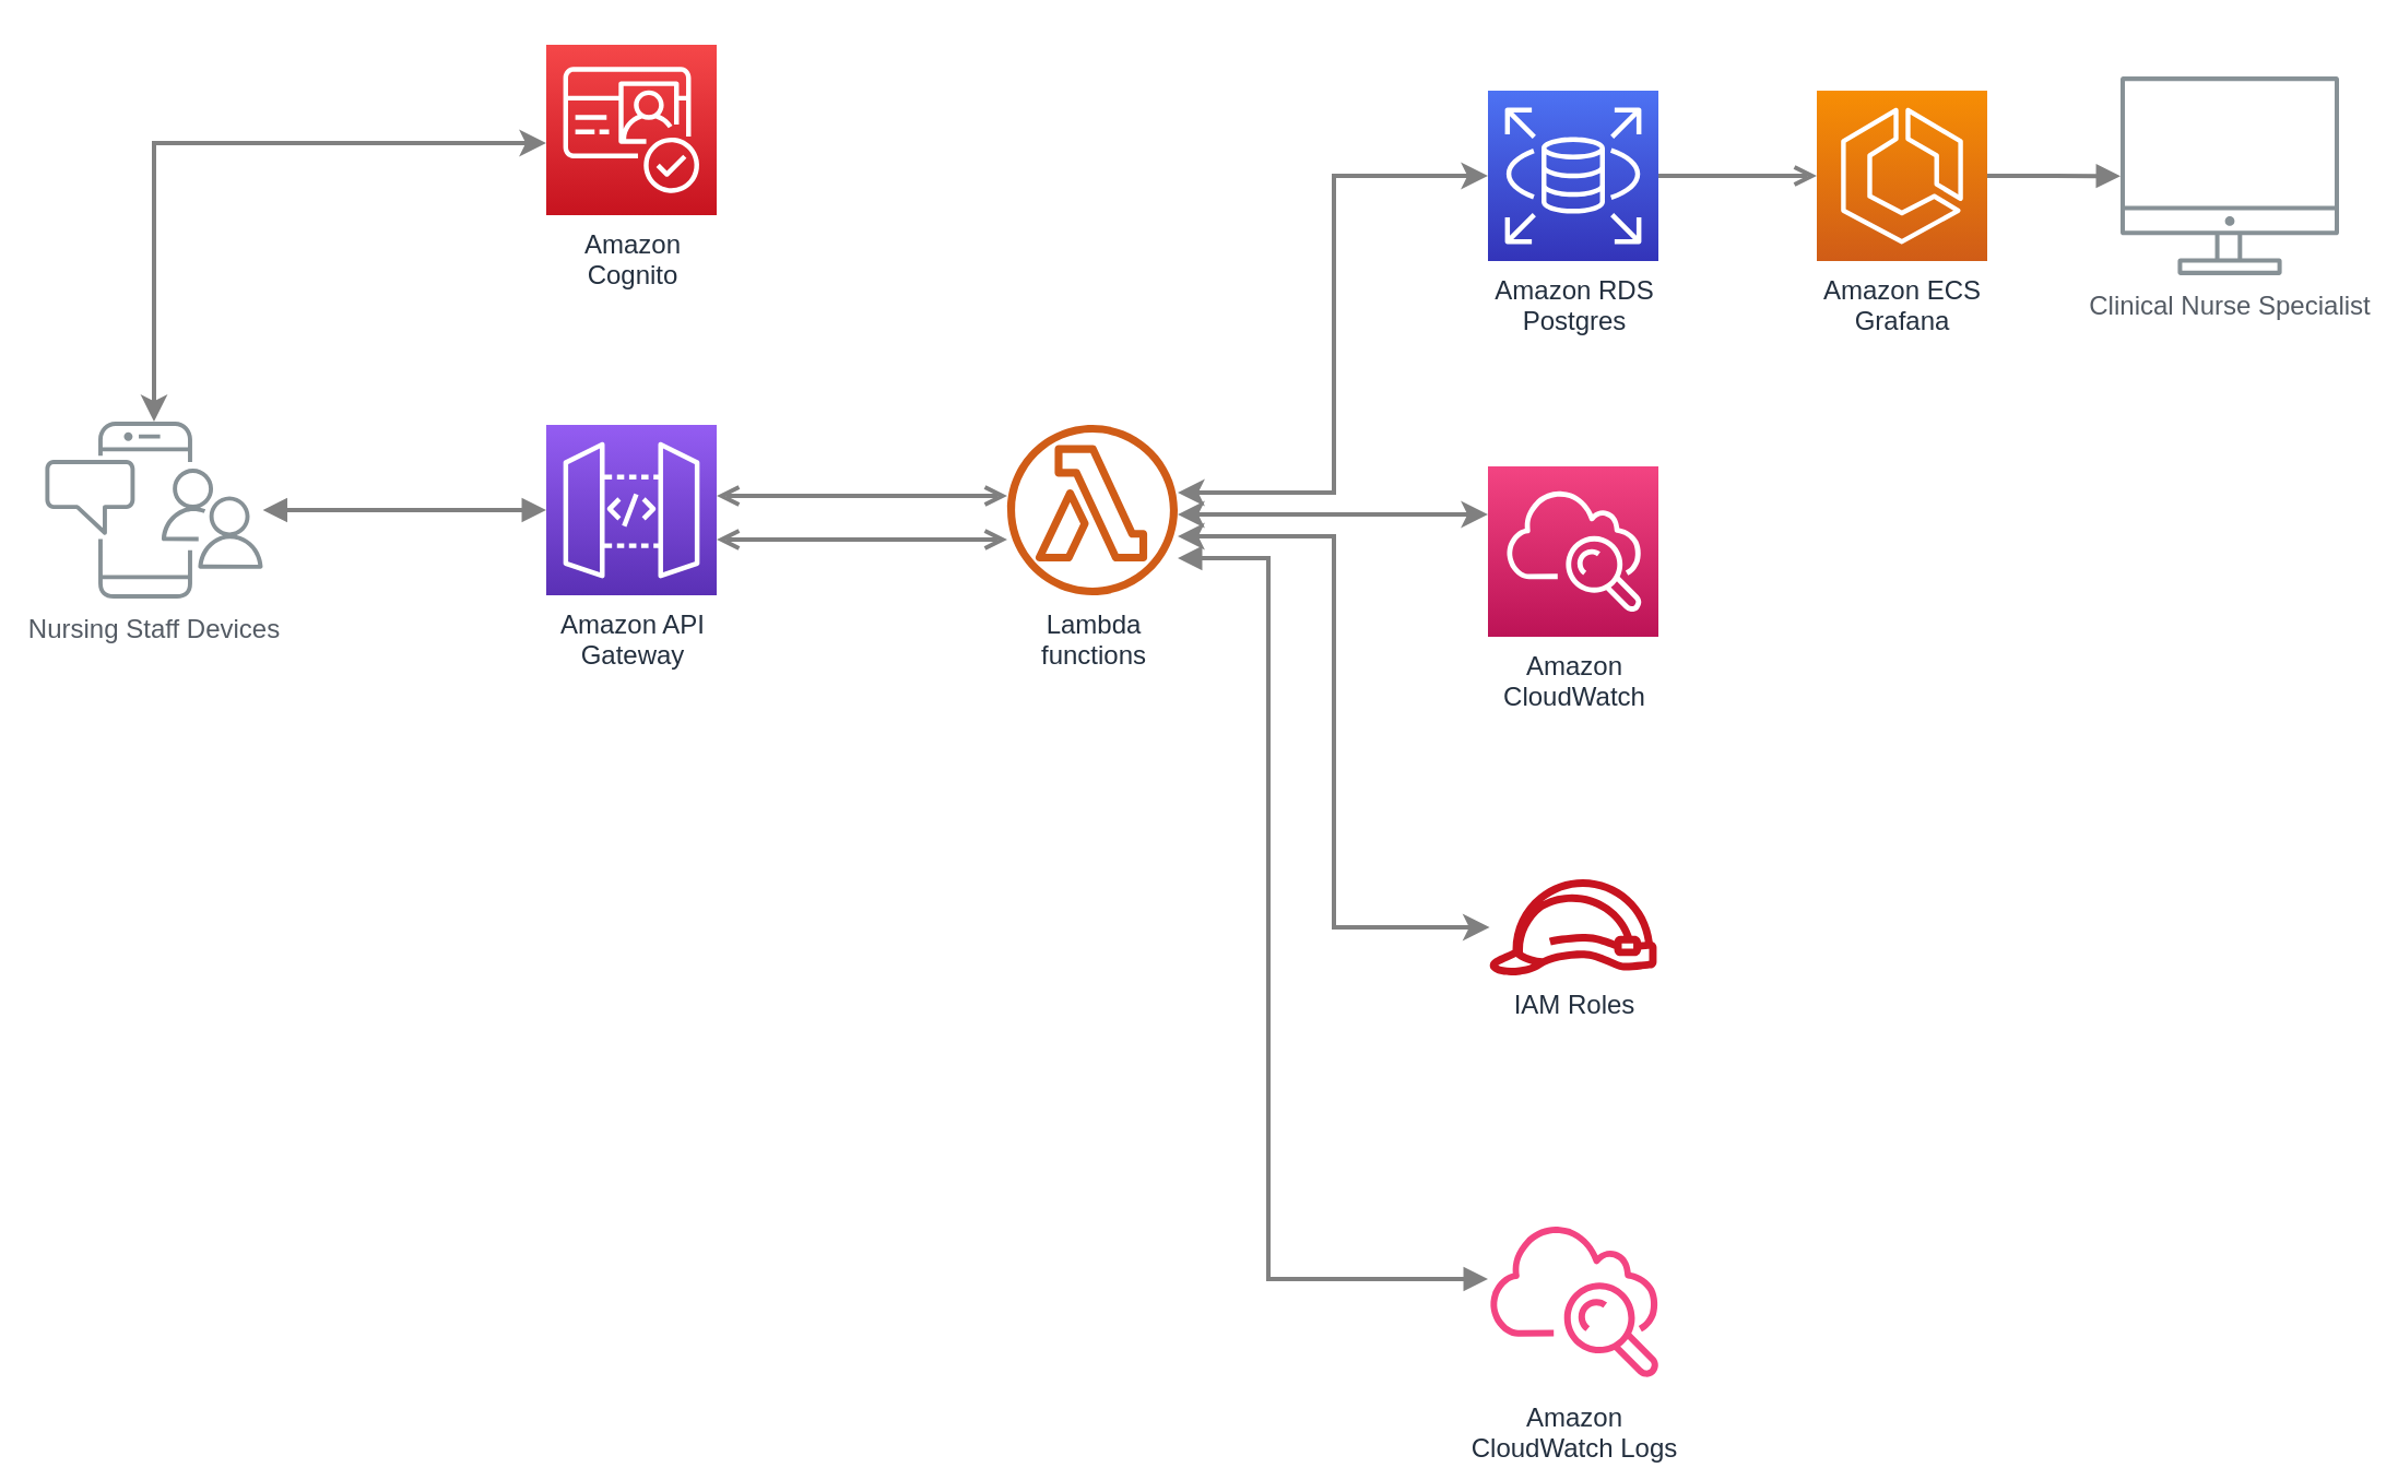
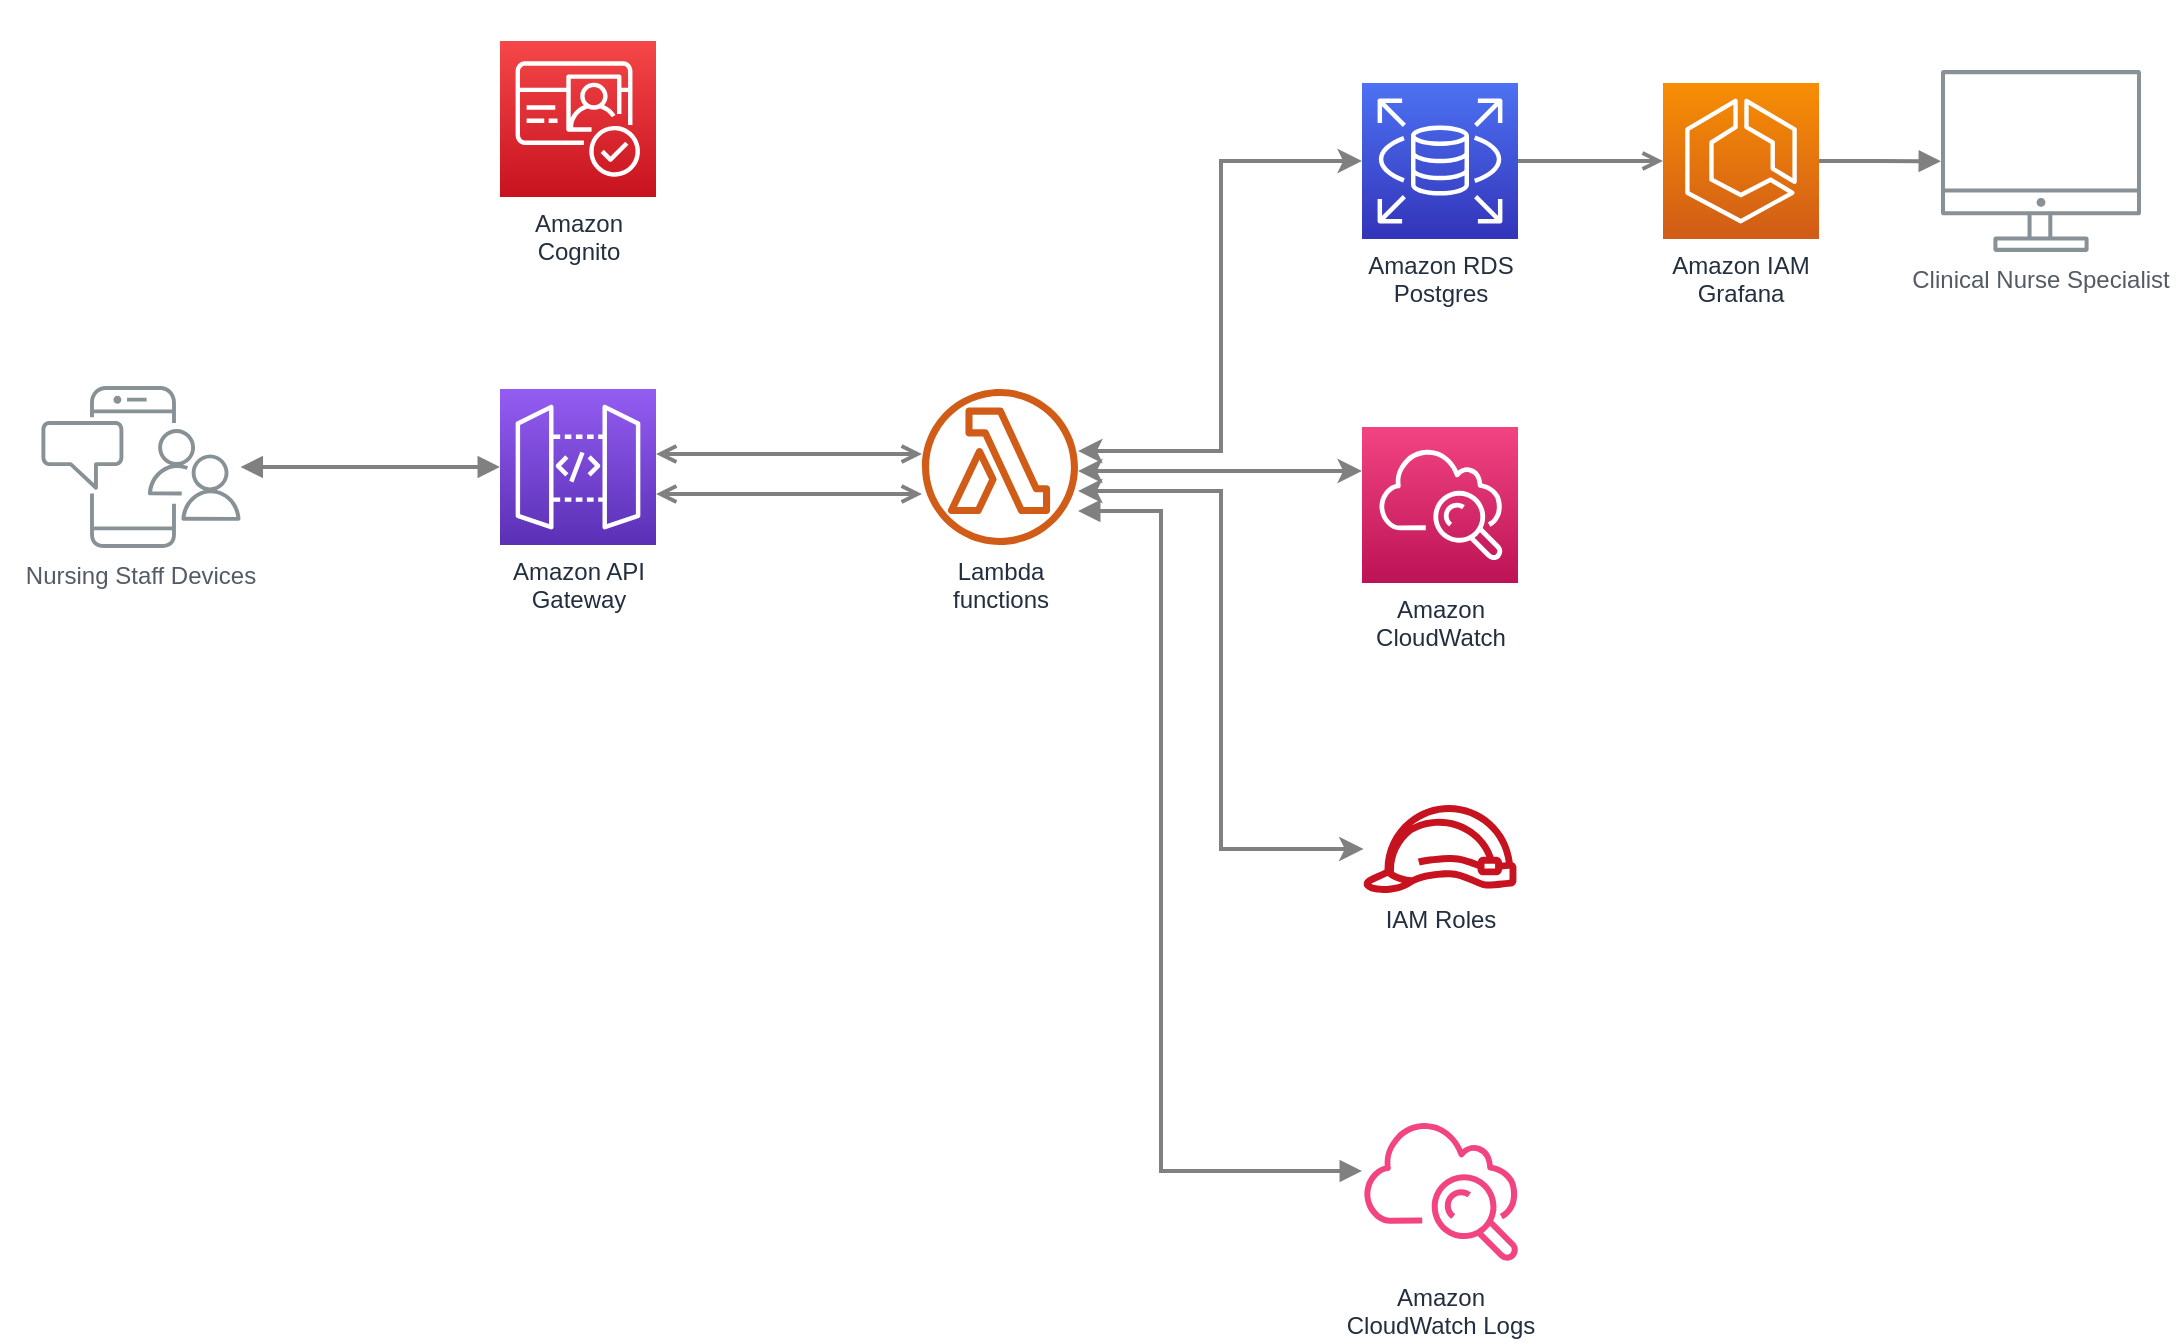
  <mxCell id="0" />
  <mxCell id="1" parent="0" />
  <mxCell id="2" style="edgeStyle=orthogonalEdgeStyle;rounded=0;orthogonalLoop=1;jettySize=auto;html=1;startArrow=block;startFill=1;endArrow=block;endFill=1;strokeWidth=2;strokeColor=#808080;" parent="1" source="7" target="8" edge="1"><mxGeometry relative="1" as="geometry"><Array as="points" /><mxPoint x="210" y="245" as="targetPoint" /></mxGeometry></mxCell>
  <mxCell id="3" style="edgeStyle=orthogonalEdgeStyle;rounded=0;orthogonalLoop=1;jettySize=auto;html=1;startArrow=open;startFill=0;endArrow=open;endFill=0;strokeWidth=2;strokeColor=#808080;" parent="1" source="8" target="12" edge="1"><mxGeometry relative="1" as="geometry"><Array as="points"><mxPoint x="390.5" y="246.5" /><mxPoint x="390.5" y="246.5" /></Array></mxGeometry></mxCell>
  <mxCell id="4" style="edgeStyle=orthogonalEdgeStyle;rounded=0;orthogonalLoop=1;jettySize=auto;html=1;startArrow=block;startFill=1;endArrow=block;endFill=1;strokeWidth=2;strokeColor=#808080;" parent="1" source="12" target="15" edge="1"><mxGeometry relative="1" as="geometry"><Array as="points"><mxPoint x="580" y="255" /><mxPoint x="580" y="585" /></Array></mxGeometry></mxCell>
  <mxCell id="5" style="edgeStyle=orthogonalEdgeStyle;rounded=0;orthogonalLoop=1;jettySize=auto;html=1;startArrow=open;startFill=0;endArrow=open;endFill=0;strokeWidth=2;strokeColor=#808080;" parent="1" source="8" target="12" edge="1"><mxGeometry relative="1" as="geometry"><mxPoint x="337.5" y="241.5" as="sourcePoint" /><mxPoint x="470.5" y="241.5" as="targetPoint" /><Array as="points"><mxPoint x="390.5" y="226.5" /><mxPoint x="390.5" y="226.5" /></Array></mxGeometry></mxCell>
- <mxCell id="6" style="edgeStyle=orthogonalEdgeStyle;rounded=0;orthogonalLoop=1;jettySize=auto;html=1;strokeWidth=2;strokeColor=#808080;startArrow=classic;startFill=1;" edge="1" parent="1" source="7" target="18"><mxGeometry relative="1" as="geometry"><mxPoint x="249.5" y="394" as="targetPoint" /><Array as="points"><mxPoint x="70" y="65" /></Array></mxGeometry></mxCell>
  <mxCell id="7" value="Nursing Staff Devices" style="outlineConnect=0;gradientColor=none;fontColor=#545B64;strokeColor=none;fillColor=#879196;dashed=0;verticalLabelPosition=bottom;verticalAlign=top;align=center;html=1;fontSize=12;fontStyle=0;aspect=fixed;shape=mxgraph.aws4.illustration_notification;pointerEvents=1;labelBackgroundColor=#ffffff;" parent="1" vertex="1"><mxGeometry x="20" y="192.5" width="100" height="81" as="geometry" /></mxCell>
  <mxCell id="8" value="Amazon API&lt;br&gt;Gateway&lt;br&gt;" style="outlineConnect=0;fontColor=#232F3E;gradientColor=#945DF2;gradientDirection=north;fillColor=#5A30B5;strokeColor=#ffffff;dashed=0;verticalLabelPosition=bottom;verticalAlign=top;align=center;html=1;fontSize=12;fontStyle=0;aspect=fixed;shape=mxgraph.aws4.resourceIcon;resIcon=mxgraph.aws4.api_gateway;labelBackgroundColor=#ffffff;" parent="1" vertex="1"><mxGeometry x="249.5" y="194" width="78" height="78" as="geometry" /></mxCell>
  <mxCell id="9" style="edgeStyle=orthogonalEdgeStyle;rounded=0;orthogonalLoop=1;jettySize=auto;html=1;entryX=0;entryY=0.5;entryDx=0;entryDy=0;entryPerimeter=0;startArrow=classic;startFill=1;strokeColor=#808080;strokeWidth=2;" edge="1" parent="1" source="12" target="17"><mxGeometry relative="1" as="geometry"><Array as="points"><mxPoint x="610" y="225" /><mxPoint x="610" y="80" /></Array></mxGeometry></mxCell>
  <mxCell id="10" style="edgeStyle=orthogonalEdgeStyle;rounded=0;orthogonalLoop=1;jettySize=auto;html=1;startArrow=classic;startFill=1;strokeColor=#808080;strokeWidth=2;" edge="1" parent="1" source="12" target="13"><mxGeometry relative="1" as="geometry"><Array as="points"><mxPoint x="590" y="235" /><mxPoint x="590" y="235" /></Array></mxGeometry></mxCell>
  <mxCell id="11" style="edgeStyle=orthogonalEdgeStyle;rounded=0;orthogonalLoop=1;jettySize=auto;html=1;startArrow=classic;startFill=1;strokeColor=#808080;strokeWidth=2;" edge="1" parent="1" source="12" target="14"><mxGeometry relative="1" as="geometry"><Array as="points"><mxPoint x="610" y="245" /><mxPoint x="610" y="424" /></Array></mxGeometry></mxCell>
  <mxCell id="12" value="Lambda&lt;br&gt;&lt;div&gt;functions&lt;/div&gt;" style="outlineConnect=0;fontColor=#232F3E;gradientColor=none;fillColor=#D05C17;strokeColor=none;dashed=0;verticalLabelPosition=bottom;verticalAlign=top;align=center;html=1;fontSize=12;fontStyle=0;aspect=fixed;pointerEvents=1;shape=mxgraph.aws4.lambda_function;labelBackgroundColor=#ffffff;" parent="1" vertex="1"><mxGeometry x="460.5" y="194" width="78" height="78" as="geometry" /></mxCell>
  <mxCell id="13" value="Amazon&lt;br&gt;CloudWatch&lt;br&gt;" style="outlineConnect=0;fontColor=#232F3E;gradientColor=#F34482;gradientDirection=north;fillColor=#BC1356;strokeColor=#ffffff;dashed=0;verticalLabelPosition=bottom;verticalAlign=top;align=center;html=1;fontSize=12;fontStyle=0;aspect=fixed;shape=mxgraph.aws4.resourceIcon;resIcon=mxgraph.aws4.cloudwatch;labelBackgroundColor=#ffffff;" parent="1" vertex="1"><mxGeometry x="680.5" y="213" width="78" height="78" as="geometry" /></mxCell>
  <mxCell id="14" value="IAM Roles" style="outlineConnect=0;fontColor=#232F3E;gradientColor=none;fillColor=#C7131F;strokeColor=none;dashed=0;verticalLabelPosition=bottom;verticalAlign=top;align=center;html=1;fontSize=12;fontStyle=0;aspect=fixed;pointerEvents=1;shape=mxgraph.aws4.role;labelBackgroundColor=#ffffff;" parent="1" vertex="1"><mxGeometry x="680.5" y="402" width="78" height="44" as="geometry" /></mxCell>
  <mxCell id="15" value="Amazon&lt;br&gt;CloudWatch Logs&lt;br&gt;" style="outlineConnect=0;fontColor=#232F3E;gradientColor=none;gradientDirection=north;fillColor=#F34482;strokeColor=none;dashed=0;verticalLabelPosition=bottom;verticalAlign=top;align=center;html=1;fontSize=12;fontStyle=0;aspect=fixed;shape=mxgraph.aws4.cloudwatch;labelBackgroundColor=#ffffff;" parent="1" vertex="1"><mxGeometry x="680.5" y="556.5" width="78" height="78" as="geometry" /></mxCell>
  <mxCell id="16" style="edgeStyle=orthogonalEdgeStyle;rounded=0;orthogonalLoop=1;jettySize=auto;html=1;exitX=1;exitY=0.5;exitDx=0;exitDy=0;exitPerimeter=0;startArrow=none;startFill=0;endArrow=open;endFill=1;strokeColor=#808080;strokeWidth=2;" edge="1" parent="1" source="17" target="20"><mxGeometry relative="1" as="geometry" /></mxCell>
  <mxCell id="17" value="&lt;div&gt;Amazon RDS&lt;/div&gt;&lt;div&gt;Postgres&lt;br&gt;&lt;/div&gt;" style="sketch=0;points=[[0,0,0],[0.25,0,0],[0.5,0,0],[0.75,0,0],[1,0,0],[0,1,0],[0.25,1,0],[0.5,1,0],[0.75,1,0],[1,1,0],[0,0.25,0],[0,0.5,0],[0,0.75,0],[1,0.25,0],[1,0.5,0],[1,0.75,0]];outlineConnect=0;fontColor=#232F3E;gradientColor=#4D72F3;gradientDirection=north;fillColor=#3334B9;strokeColor=#ffffff;dashed=0;verticalLabelPosition=bottom;verticalAlign=top;align=center;html=1;fontSize=12;fontStyle=0;aspect=fixed;shape=mxgraph.aws4.resourceIcon;resIcon=mxgraph.aws4.rds;" vertex="1" parent="1"><mxGeometry x="680.5" y="41" width="78" height="78" as="geometry" /></mxCell>
  <mxCell id="18" value="Amazon &lt;br&gt;Cognito" style="outlineConnect=0;fontColor=#232F3E;gradientColor=#F54749;gradientDirection=north;fillColor=#C7131F;strokeColor=#ffffff;dashed=0;verticalLabelPosition=bottom;verticalAlign=top;align=center;html=1;fontSize=12;fontStyle=0;aspect=fixed;shape=mxgraph.aws4.resourceIcon;resIcon=mxgraph.aws4.cognito;labelBackgroundColor=#ffffff;" vertex="1" parent="1"><mxGeometry x="249.5" y="20" width="78" height="78" as="geometry" /></mxCell>
  <mxCell id="19" style="edgeStyle=orthogonalEdgeStyle;rounded=0;orthogonalLoop=1;jettySize=auto;html=1;startArrow=none;startFill=0;endArrow=block;endFill=1;strokeColor=#808080;strokeWidth=2;" edge="1" parent="1" source="20" target="21"><mxGeometry relative="1" as="geometry" /></mxCell>
- <mxCell id="20" value="&lt;div&gt;Amazon ECS&lt;/div&gt;&lt;div&gt;Grafana&lt;br&gt;&lt;/div&gt;" style="sketch=0;points=[[0,0,0],[0.25,0,0],[0.5,0,0],[0.75,0,0],[1,0,0],[0,1,0],[0.25,1,0],[0.5,1,0],[0.75,1,0],[1,1,0],[0,0.25,0],[0,0.5,0],[0,0.75,0],[1,0.25,0],[1,0.5,0],[1,0.75,0]];outlineConnect=0;fontColor=#232F3E;gradientColor=#F78E04;gradientDirection=north;fillColor=#D05C17;strokeColor=#ffffff;dashed=0;verticalLabelPosition=bottom;verticalAlign=top;align=center;html=1;fontSize=12;fontStyle=0;aspect=fixed;shape=mxgraph.aws4.resourceIcon;resIcon=mxgraph.aws4.ecs;" vertex="1" parent="1"><mxGeometry x="831" y="41" width="78" height="78" as="geometry" /></mxCell>
+ <mxCell id="20" value="&lt;div&gt;Amazon IAM&lt;/div&gt;&lt;div&gt;Grafana&lt;br&gt;&lt;/div&gt;" style="sketch=0;points=[[0,0,0],[0.25,0,0],[0.5,0,0],[0.75,0,0],[1,0,0],[0,1,0],[0.25,1,0],[0.5,1,0],[0.75,1,0],[1,1,0],[0,0.25,0],[0,0.5,0],[0,0.75,0],[1,0.25,0],[1,0.5,0],[1,0.75,0]];outlineConnect=0;fontColor=#232F3E;gradientColor=#F78E04;gradientDirection=north;fillColor=#D05C17;strokeColor=#ffffff;dashed=0;verticalLabelPosition=bottom;verticalAlign=top;align=center;html=1;fontSize=12;fontStyle=0;aspect=fixed;shape=mxgraph.aws4.resourceIcon;resIcon=mxgraph.aws4.ecs;" vertex="1" parent="1"><mxGeometry x="831" y="41" width="78" height="78" as="geometry" /></mxCell>
  <mxCell id="21" value="Clinical Nurse Specialist" style="outlineConnect=0;gradientColor=none;fontColor=#545B64;strokeColor=none;fillColor=#879196;dashed=0;verticalLabelPosition=bottom;verticalAlign=top;align=center;html=1;fontSize=12;fontStyle=0;aspect=fixed;shape=mxgraph.aws4.illustration_desktop;pointerEvents=1;labelBackgroundColor=#ffffff;" vertex="1" parent="1"><mxGeometry x="970" y="34.5" width="100" height="91" as="geometry" /></mxCell>
